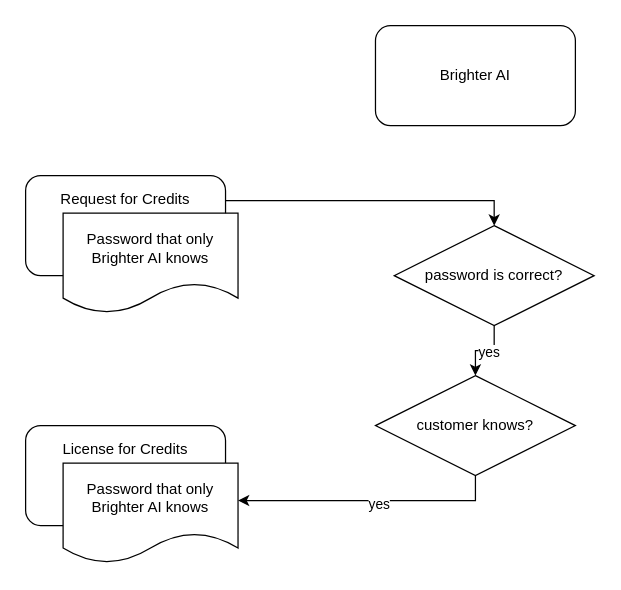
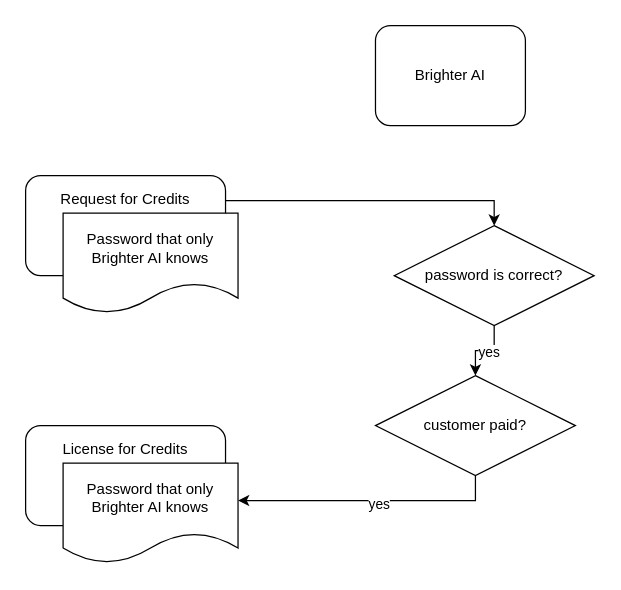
  <mxCell id="0" />
  <mxCell id="1" parent="0" />
- <mxCell id="2" value="Brighter AI" style="rounded=1;whiteSpace=wrap;html=1;" vertex="1" parent="1"><mxGeometry x="300" y="20" width="160" height="80" as="geometry" /></mxCell>
+ <mxCell id="2" value="Brighter AI" style="rounded=1;whiteSpace=wrap;html=1;" vertex="1" parent="1"><mxGeometry x="300" y="20" width="120" height="80" as="geometry" /></mxCell>
  <mxCell id="3" style="edgeStyle=orthogonalEdgeStyle;rounded=0;orthogonalLoop=1;jettySize=auto;html=1;exitX=1;exitY=0.25;exitDx=0;exitDy=0;entryX=0.5;entryY=0;entryDx=0;entryDy=0;" edge="1" parent="1" source="4" target="10"><mxGeometry relative="1" as="geometry" /></mxCell>
  <mxCell id="4" value="Request for Credits&lt;br&gt;&lt;br&gt;&lt;br&gt;&lt;br&gt;" style="rounded=1;whiteSpace=wrap;html=1;" vertex="1" parent="1"><mxGeometry x="20" y="140" width="160" height="80" as="geometry" /></mxCell>
  <mxCell id="5" value="Password that only Brighter AI knows" style="shape=document;whiteSpace=wrap;html=1;boundedLbl=1;" vertex="1" parent="1"><mxGeometry x="50" y="170" width="140" height="80" as="geometry" /></mxCell>
  <mxCell id="6" value="License for Credits&lt;br&gt;&lt;br&gt;&lt;br&gt;&lt;br&gt;" style="rounded=1;whiteSpace=wrap;html=1;" vertex="1" parent="1"><mxGeometry x="20" y="340" width="160" height="80" as="geometry" /></mxCell>
  <mxCell id="7" value="Password that only Brighter AI knows" style="shape=document;whiteSpace=wrap;html=1;boundedLbl=1;" vertex="1" parent="1"><mxGeometry x="50" y="370" width="140" height="80" as="geometry" /></mxCell>
  <mxCell id="8" style="edgeStyle=orthogonalEdgeStyle;rounded=0;orthogonalLoop=1;jettySize=auto;html=1;entryX=0.5;entryY=0;entryDx=0;entryDy=0;" edge="1" parent="1" source="10" target="13"><mxGeometry relative="1" as="geometry" /></mxCell>
  <mxCell id="9" value="yes" style="edgeLabel;html=1;align=center;verticalAlign=middle;resizable=0;points=[];" vertex="1" connectable="0" parent="8"><mxGeometry x="-0.1" y="1" relative="1" as="geometry"><mxPoint as="offset" /></mxGeometry></mxCell>
  <mxCell id="10" value="password is correct?" style="rhombus;whiteSpace=wrap;html=1;" vertex="1" parent="1"><mxGeometry x="315" y="180" width="160" height="80" as="geometry" /></mxCell>
  <mxCell id="11" style="edgeStyle=orthogonalEdgeStyle;rounded=0;orthogonalLoop=1;jettySize=auto;html=1;entryX=1;entryY=0.375;entryDx=0;entryDy=0;exitX=0.5;exitY=1;exitDx=0;exitDy=0;entryPerimeter=0;" edge="1" parent="1" source="13" target="7"><mxGeometry relative="1" as="geometry" /></mxCell>
  <mxCell id="12" value="yes" style="edgeLabel;html=1;align=center;verticalAlign=middle;resizable=0;points=[];" vertex="1" connectable="0" parent="11"><mxGeometry x="-0.067" y="2" relative="1" as="geometry"><mxPoint as="offset" /></mxGeometry></mxCell>
- <mxCell id="13" value="customer knows?" style="rhombus;whiteSpace=wrap;html=1;" vertex="1" parent="1"><mxGeometry x="300" y="300" width="160" height="80" as="geometry" /></mxCell>
+ <mxCell id="13" value="customer paid?" style="rhombus;whiteSpace=wrap;html=1;" vertex="1" parent="1"><mxGeometry x="300" y="300" width="160" height="80" as="geometry" /></mxCell>
